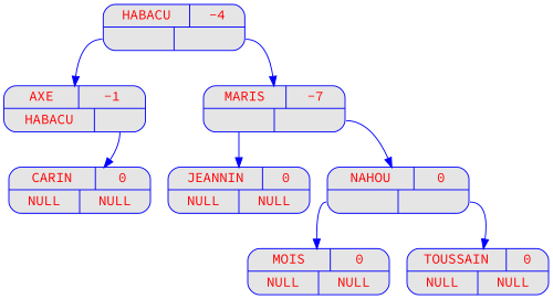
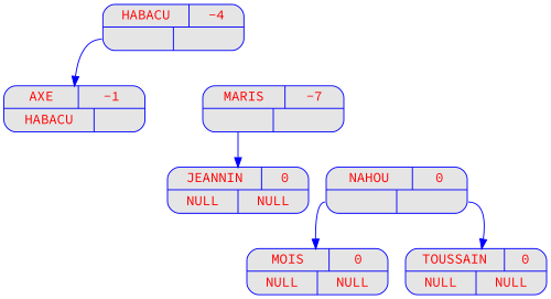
  digraph {
    fontname="Source Code Pro"
    node [color=blue fillcolor=grey90 fontcolor=red fontname="Source Code Pro" fontsize=14 shape=record style="rounded, filled"]
    edge [color=blue fontname="Source Code Pro" tailport=d]
    n1 [label="{{<c> HABACU | <b> -4} | { <g> | <d>}}" width=2]
    n2 [label="{{<c> AXE | <b> -1} | { <g> HABACU | <d> }}" width=2]
    n3 [label="{{<c> MARIS | <b> -7} | { <g> | <d>}}" width=2]
-   n4 [label="{{<c> CARIN | <b> 0} | { <g> NULL | <d> NULL}}" width=2]
    n5 [label="{{<c> JEANNIN | <b> 0} | { <g> NULL | <d> NULL}}" width=2]
    n6 [label="{{<c> NAHOU | <b> 0} | { <g> | <d>}}" width=2]
    n7 [label="{{<c> MOIS | <b> 0} | { <g> NULL | <d> NULL}}" width=2]
    n8 [label="{{<c> TOUSSAIN | <b> 0} | { <g> NULL | <d> NULL}}" width=2]
    n1 -> n2 [tailport=g]
-   n1 -> n3
-   n2 -> n4
    n3 -> n5 [tailport=g]
-   n3 -> n6
    n6 -> n7 [tailport=g]
    n6 -> n8
  }
